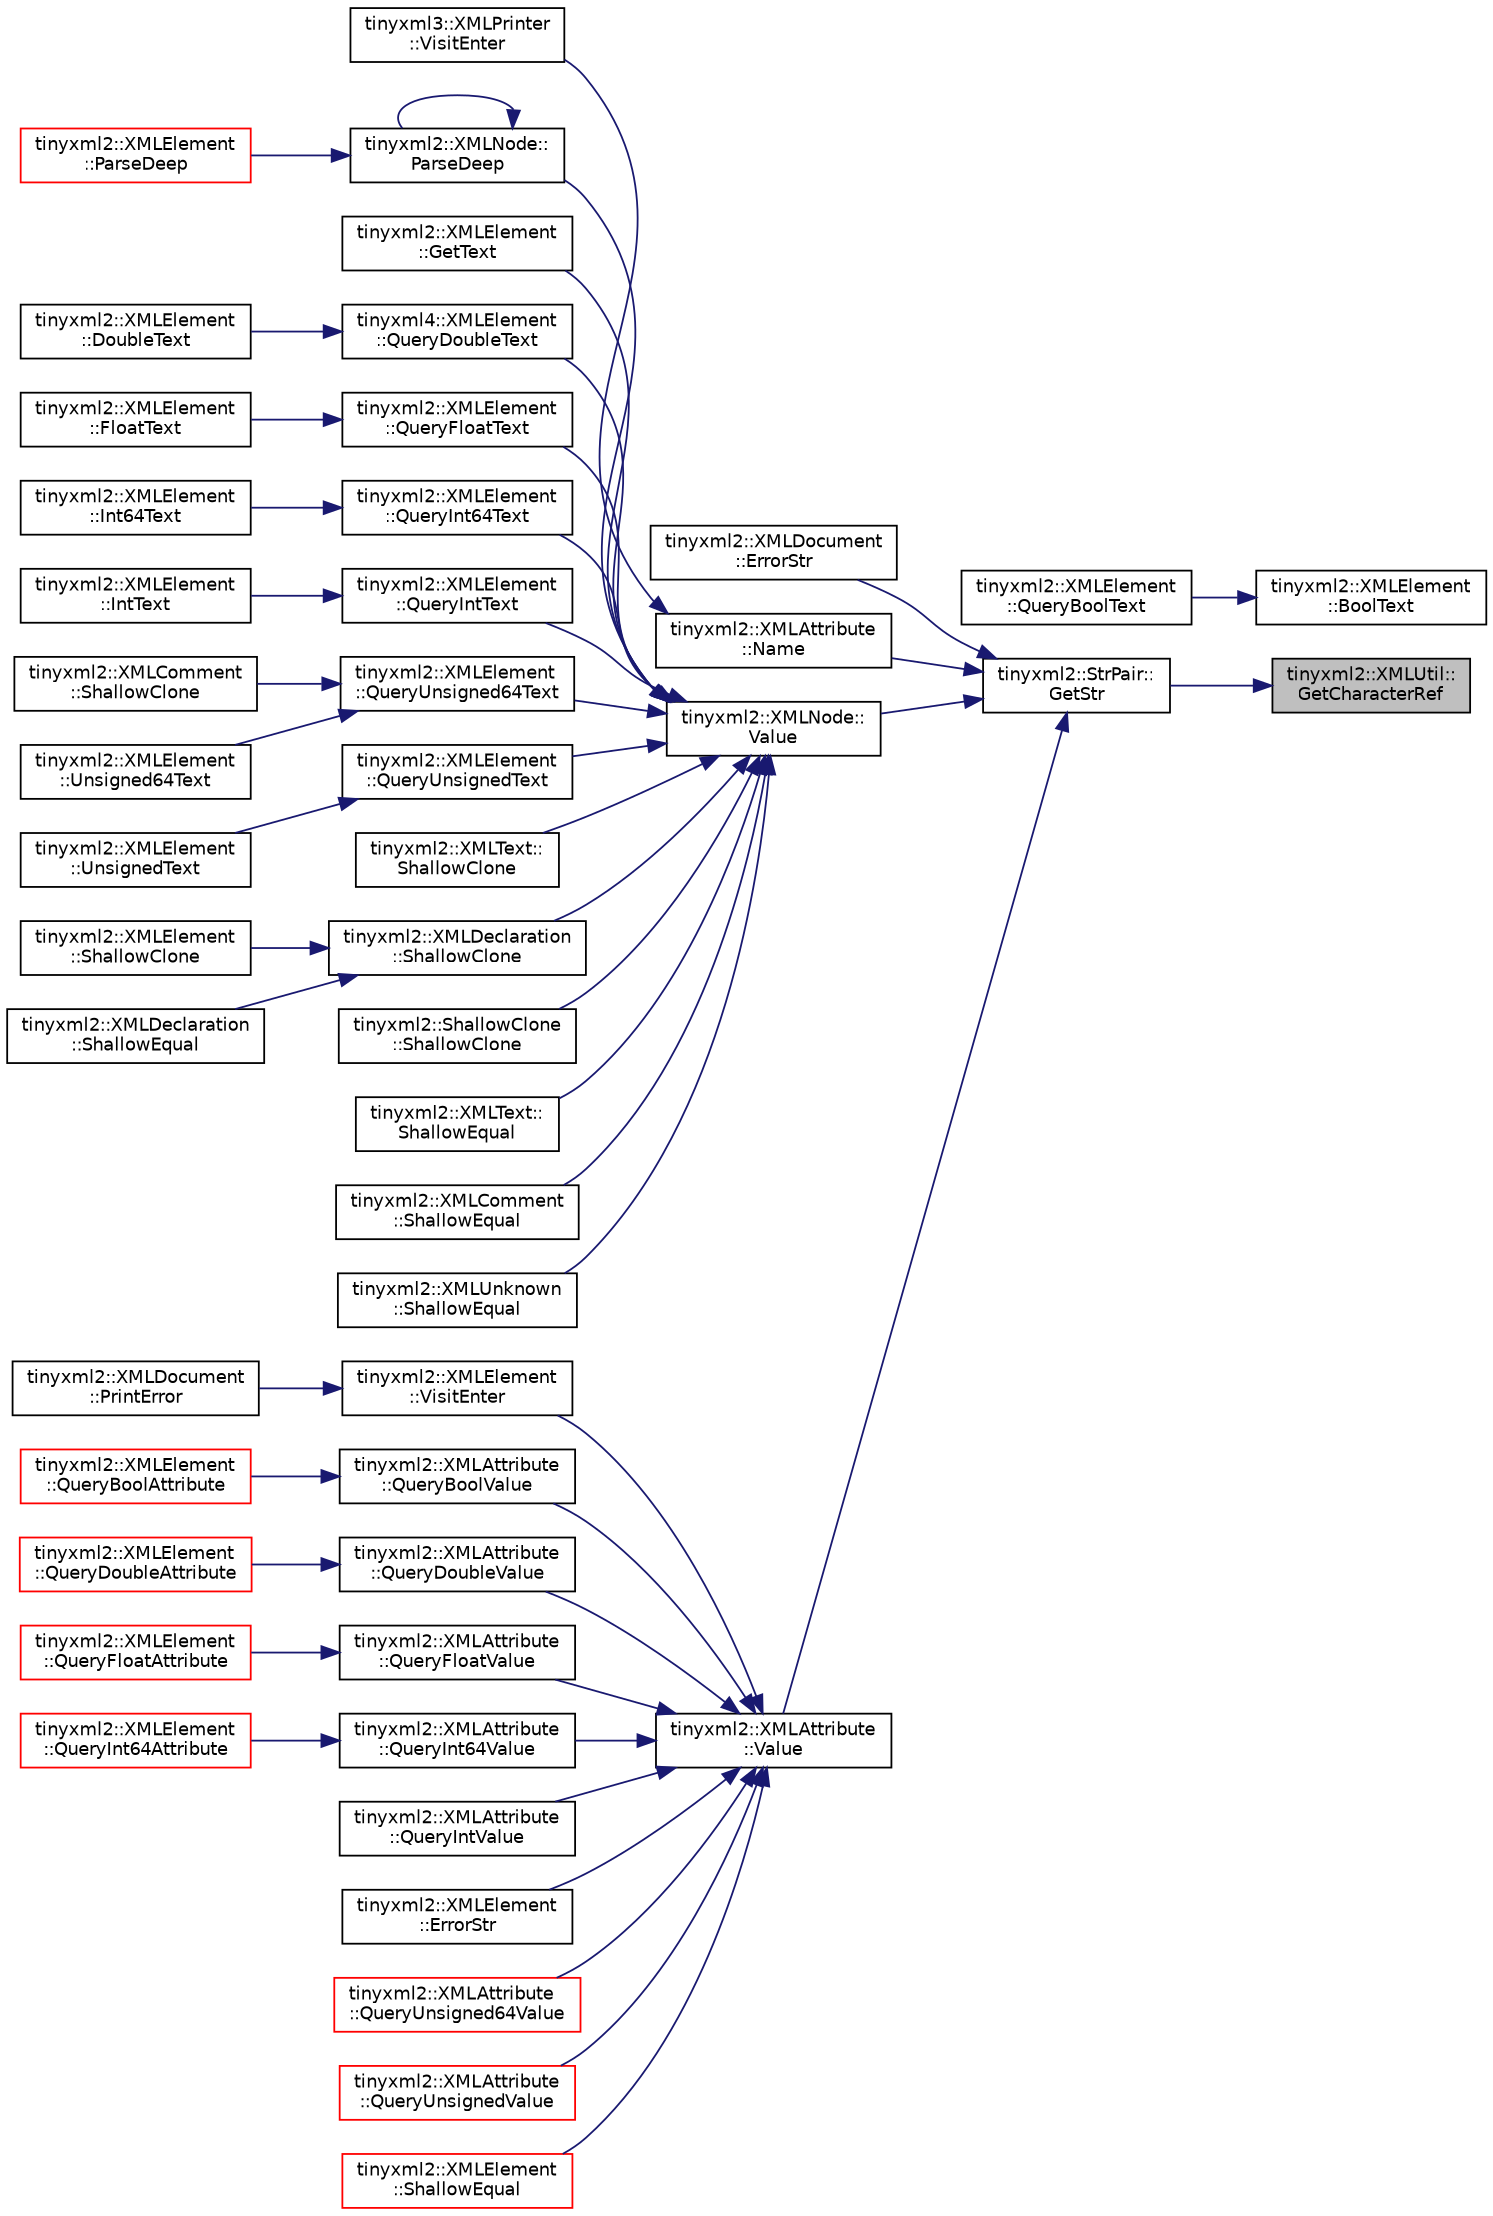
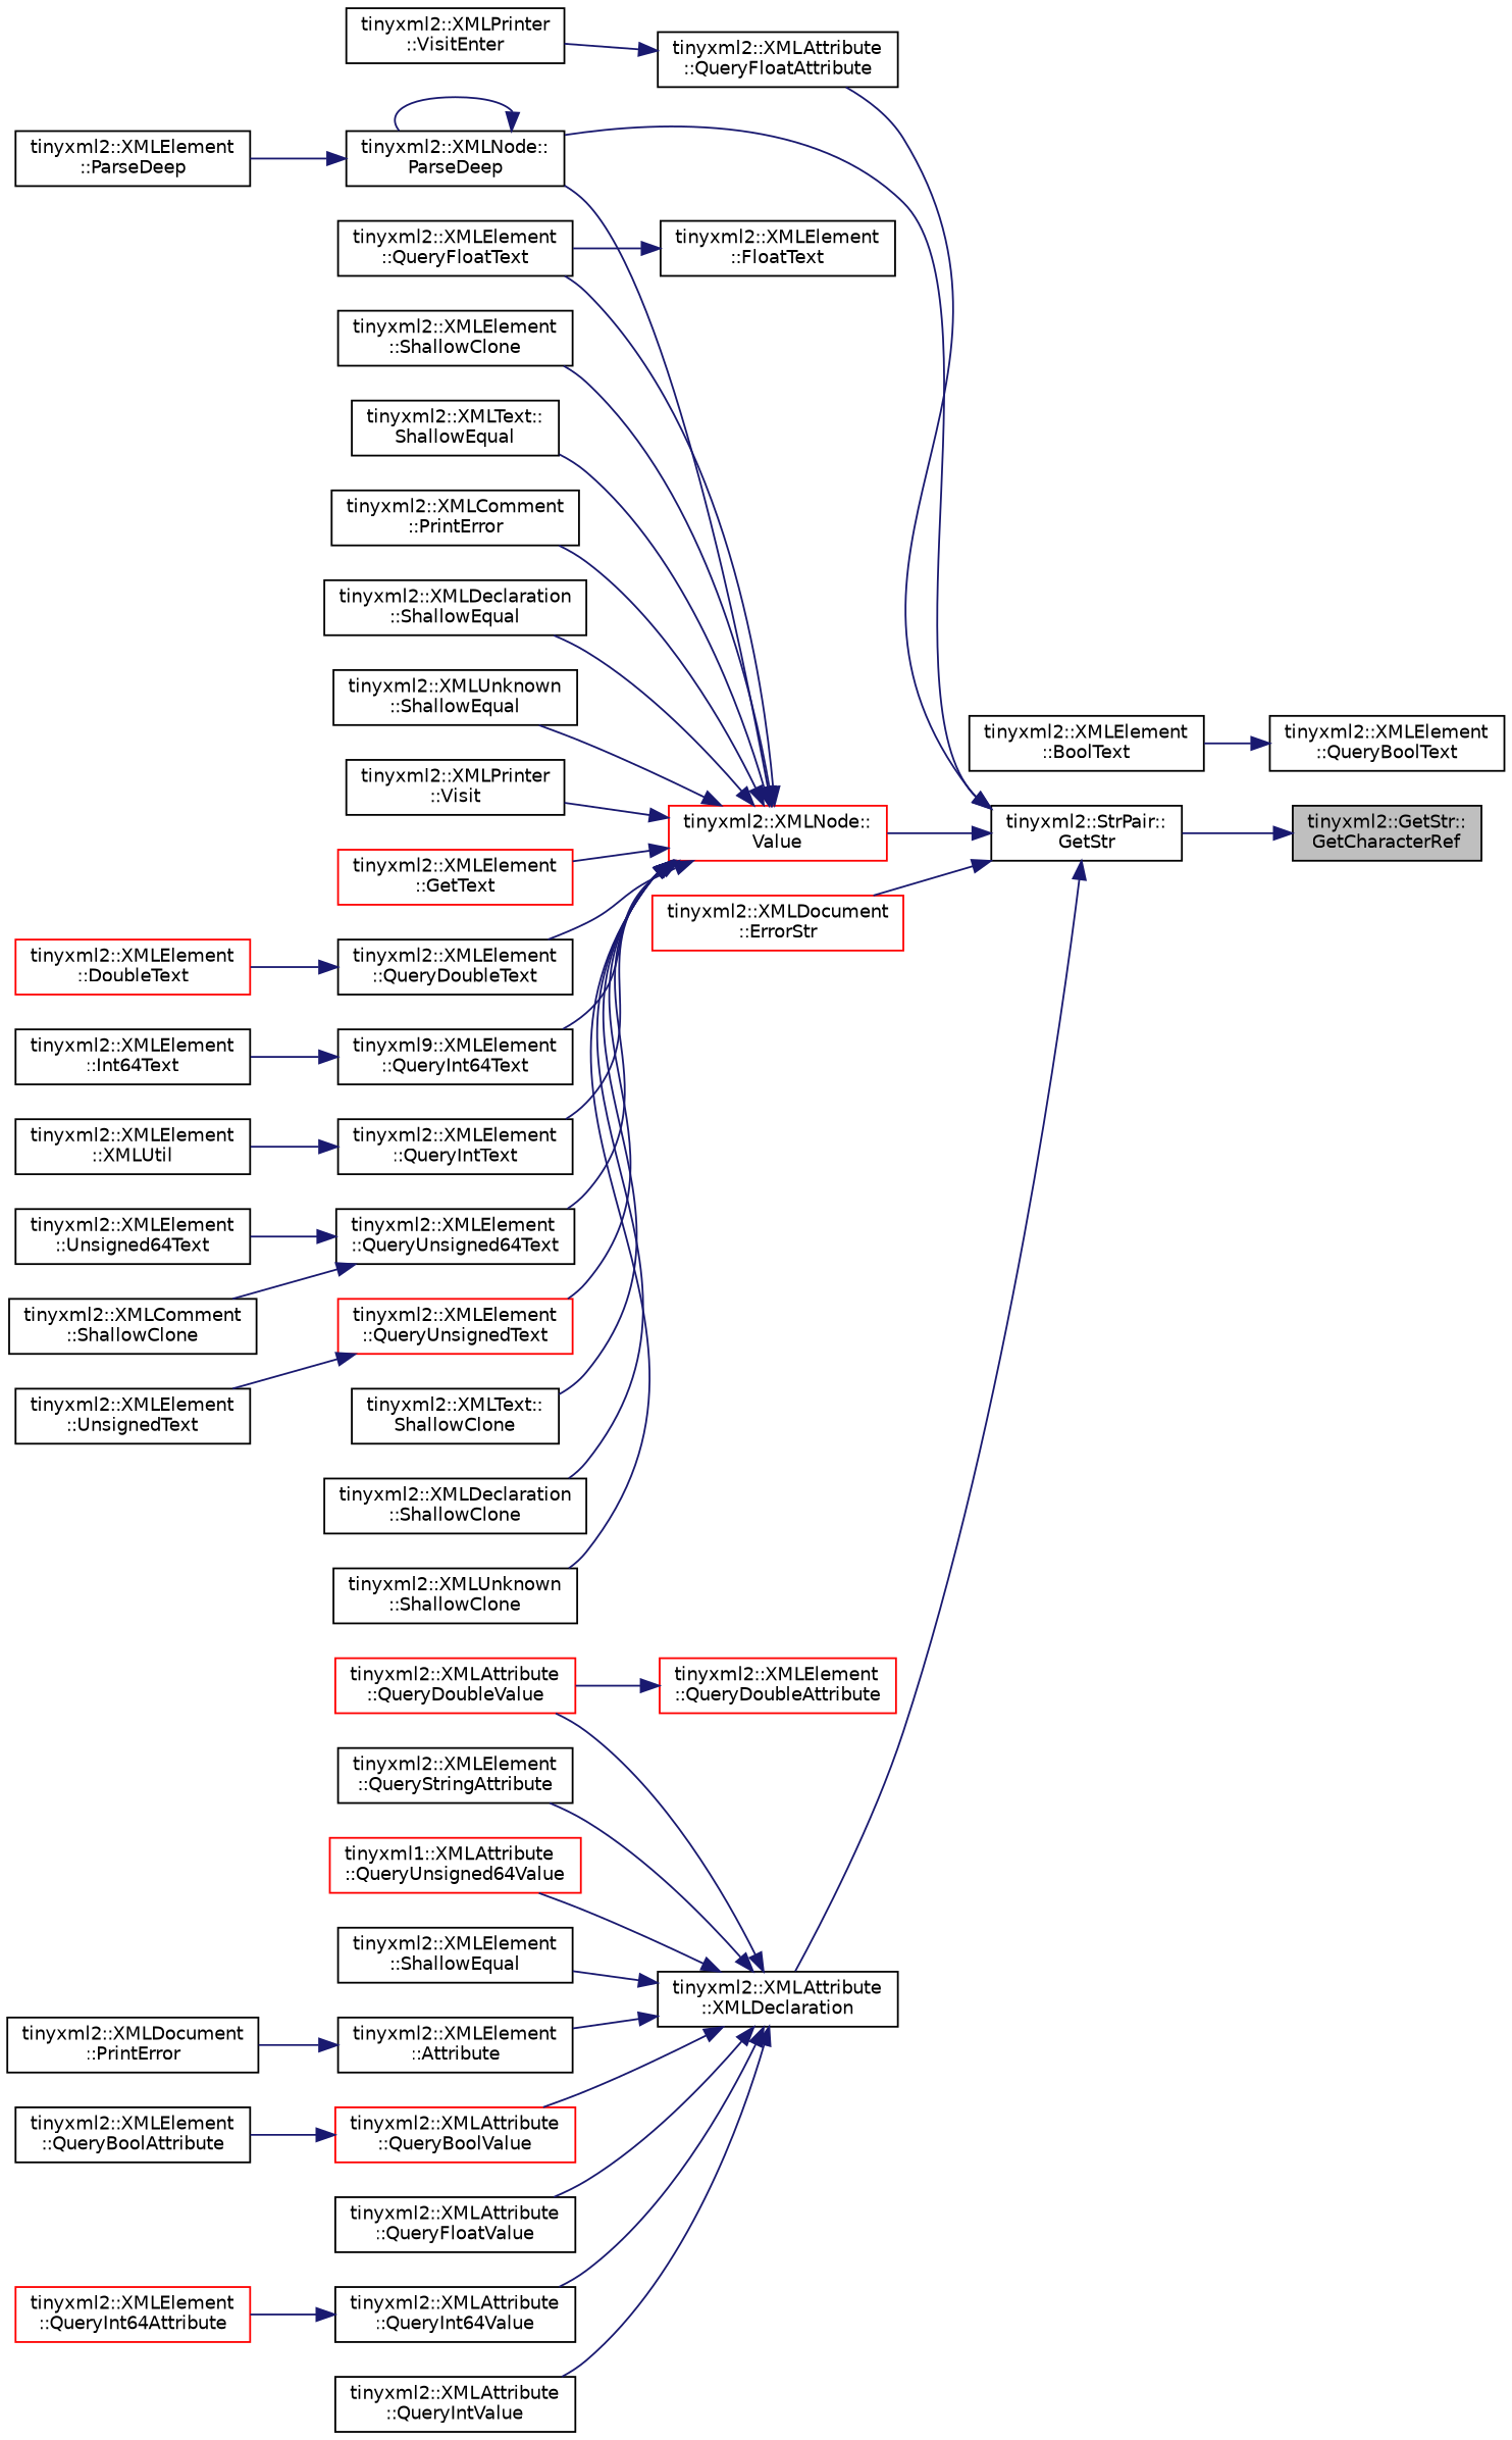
  digraph {
    rankdir=RL
    node [color=black fillcolor=white fontname=Helvetica fontsize=10 shape=record style=filled]
    edge [color=midnightblue dir=back fontname=Helvetica fontsize=10 labelfontname=Helvetica labelfontsize=10 style=solid]
-   n1 [fillcolor=grey75 fontcolor=black height=0.2 label="tinyxml2::XMLUtil::\lGetCharacterRef" width=0.4]
+   n1 [fillcolor=grey75 fontcolor=black height=0.2 label="tinyxml2::GetStr::\lGetCharacterRef" width=0.4]
    n2 [height=0.2 label="tinyxml2::StrPair::\lGetStr" width=0.4]
-   n3 [height=0.2 label="tinyxml2::XMLDocument\l::ErrorStr" width=0.4]
-   n4 [height=0.2 label="tinyxml2::XMLAttribute\l::Name" width=0.4]
+   n3 [color=red height=0.2 label="tinyxml2::XMLDocument\l::ErrorStr" width=0.4]
+   n4 [height=0.2 label="tinyxml2::XMLAttribute\l::QueryFloatAttribute" width=0.4]
    n5 [height=0.2 label="tinyxml2::XMLNode::\lParseDeep" width=0.4]
-   n6 [height=0.2 label="tinyxml2::XMLNode::\lValue" width=0.4]
-   n7 [height=0.2 label="tinyxml2::XMLAttribute\l::Value" width=0.4]
-   n8 [height=0.2 label="tinyxml3::XMLPrinter\l::VisitEnter" width=0.4]
-   n9 [color=red height=0.2 label="tinyxml2::XMLElement\l::ParseDeep" width=0.4]
-   n10 [height=0.2 label="tinyxml2::XMLElement\l::GetText" width=0.4]
-   n11 [height=0.2 label="tinyxml4::XMLElement\l::QueryDoubleText" width=0.4]
+   n6 [color=red height=0.2 label="tinyxml2::XMLNode::\lValue" width=0.4]
+   n7 [height=0.2 label="tinyxml2::XMLAttribute\l::XMLDeclaration" width=0.4]
+   n8 [height=0.2 label="tinyxml2::XMLPrinter\l::VisitEnter" width=0.4]
+   n9 [height=0.2 label="tinyxml2::XMLElement\l::ParseDeep" width=0.4]
+   n10 [color=red height=0.2 label="tinyxml2::XMLElement\l::GetText" width=0.4]
+   n11 [height=0.2 label="tinyxml2::XMLElement\l::QueryDoubleText" width=0.4]
    n12 [height=0.2 label="tinyxml2::XMLElement\l::QueryFloatText" width=0.4]
-   n13 [height=0.2 label="tinyxml2::XMLElement\l::QueryInt64Text" width=0.4]
+   n13 [height=0.2 label="tinyxml9::XMLElement\l::QueryInt64Text" width=0.4]
    n14 [height=0.2 label="tinyxml2::XMLElement\l::QueryIntText" width=0.4]
    n15 [height=0.2 label="tinyxml2::XMLElement\l::QueryUnsigned64Text" width=0.4]
-   n16 [height=0.2 label="tinyxml2::XMLElement\l::QueryUnsignedText" width=0.4]
+   n16 [color=red height=0.2 label="tinyxml2::XMLElement\l::QueryUnsignedText" width=0.4]
    n17 [height=0.2 label="tinyxml2::XMLText::\lShallowClone" width=0.4]
    n18 [height=0.2 label="tinyxml2::XMLDeclaration\l::ShallowClone" width=0.4]
-   n19 [height=0.2 label="tinyxml2::ShallowClone\l::ShallowClone" width=0.4]
+   n19 [height=0.2 label="tinyxml2::XMLUnknown\l::ShallowClone" width=0.4]
    n20 [height=0.2 label="tinyxml2::XMLElement\l::ShallowClone" width=0.4]
    n21 [height=0.2 label="tinyxml2::XMLText::\lShallowEqual" width=0.4]
-   n22 [height=0.2 label="tinyxml2::XMLComment\l::ShallowEqual" width=0.4]
+   n22 [height=0.2 label="tinyxml2::XMLComment\l::PrintError" width=0.4]
    n23 [height=0.2 label="tinyxml2::XMLDeclaration\l::ShallowEqual" width=0.4]
    n24 [height=0.2 label="tinyxml2::XMLUnknown\l::ShallowEqual" width=0.4]
-   n26 [height=0.2 label="tinyxml2::XMLElement\l::VisitEnter" width=0.4]
-   n27 [height=0.2 label="tinyxml2::XMLAttribute\l::QueryBoolValue" width=0.4]
-   n28 [height=0.2 label="tinyxml2::XMLAttribute\l::QueryDoubleValue" width=0.4]
+   n25 [height=0.2 label="tinyxml2::XMLPrinter\l::Visit" width=0.4]
+   n26 [height=0.2 label="tinyxml2::XMLElement\l::Attribute" width=0.4]
+   n27 [color=red height=0.2 label="tinyxml2::XMLAttribute\l::QueryBoolValue" width=0.4]
+   n28 [color=red height=0.2 label="tinyxml2::XMLAttribute\l::QueryDoubleValue" width=0.4]
    n29 [height=0.2 label="tinyxml2::XMLAttribute\l::QueryFloatValue" width=0.4]
    n30 [height=0.2 label="tinyxml2::XMLAttribute\l::QueryInt64Value" width=0.4]
    n31 [height=0.2 label="tinyxml2::XMLAttribute\l::QueryIntValue" width=0.4]
-   n32 [height=0.2 label="tinyxml2::XMLElement\l::ErrorStr" width=0.4]
-   n33 [color=red height=0.2 label="tinyxml2::XMLAttribute\l::QueryUnsigned64Value" width=0.4]
-   n34 [color=red height=0.2 label="tinyxml2::XMLAttribute\l::QueryUnsignedValue" width=0.4]
-   n35 [color=red height=0.2 label="tinyxml2::XMLElement\l::ShallowEqual" width=0.4]
+   n32 [height=0.2 label="tinyxml2::XMLElement\l::QueryStringAttribute" width=0.4]
+   n33 [color=red height=0.2 label="tinyxml1::XMLAttribute\l::QueryUnsigned64Value" width=0.4]
+   n35 [height=0.2 label="tinyxml2::XMLElement\l::ShallowEqual" width=0.4]
    n36 [height=0.2 label="tinyxml2::XMLDocument\l::PrintError" width=0.4]
    n37 [height=0.2 label="tinyxml2::XMLElement\l::QueryBoolText" width=0.4]
    n38 [height=0.2 label="tinyxml2::XMLElement\l::BoolText" width=0.4]
-   n39 [height=0.2 label="tinyxml2::XMLElement\l::DoubleText" width=0.4]
+   n39 [color=red height=0.2 label="tinyxml2::XMLElement\l::DoubleText" width=0.4]
    n40 [height=0.2 label="tinyxml2::XMLElement\l::FloatText" width=0.4]
    n41 [height=0.2 label="tinyxml2::XMLElement\l::Int64Text" width=0.4]
-   n42 [height=0.2 label="tinyxml2::XMLElement\l::IntText" width=0.4]
+   n42 [height=0.2 label="tinyxml2::XMLElement\l::XMLUtil" width=0.4]
    n43 [height=0.2 label="tinyxml2::XMLComment\l::ShallowClone" width=0.4]
    n44 [height=0.2 label="tinyxml2::XMLElement\l::Unsigned64Text" width=0.4]
    n45 [height=0.2 label="tinyxml2::XMLElement\l::UnsignedText" width=0.4]
-   n46 [color=red height=0.2 label="tinyxml2::XMLElement\l::QueryBoolAttribute" width=0.4]
+   n46 [height=0.2 label="tinyxml2::XMLElement\l::QueryBoolAttribute" width=0.4]
    n47 [color=red height=0.2 label="tinyxml2::XMLElement\l::QueryDoubleAttribute" width=0.4]
-   n48 [color=red height=0.2 label="tinyxml2::XMLElement\l::QueryFloatAttribute" width=0.4]
    n49 [color=red height=0.2 label="tinyxml2::XMLElement\l::QueryInt64Attribute" width=0.4]
    n1 -> n2
    n2 -> n3
    n2 -> n4
+   n2 -> n5
    n2 -> n6
    n2 -> n7
    n4 -> n8
    n5 -> n5
    n5 -> n9
    n6 -> n5
    n6 -> n10
    n6 -> n11
    n6 -> n12
    n6 -> n13
    n6 -> n14
    n6 -> n15
    n6 -> n16
    n6 -> n17
    n6 -> n18
    n6 -> n19
-   n18 -> n20
+   n6 -> n20
    n6 -> n21
    n6 -> n22
-   n18 -> n23
+   n6 -> n23
    n6 -> n24
+   n6 -> n25
    n7 -> n26
    n7 -> n27
    n7 -> n28
    n7 -> n29
    n7 -> n30
    n7 -> n31
    n7 -> n32
    n7 -> n33
-   n7 -> n34
    n7 -> n35
    n11 -> n39
-   n12 -> n40
+   n40 -> n12
    n13 -> n41
    n14 -> n42
    n15 -> n43
    n15 -> n44
    n16 -> n45
    n26 -> n36
    n27 -> n46
-   n28 -> n47
-   n29 -> n48
+   n47 -> n28
    n30 -> n49
-   n38 -> n37
+   n37 -> n38
  }
